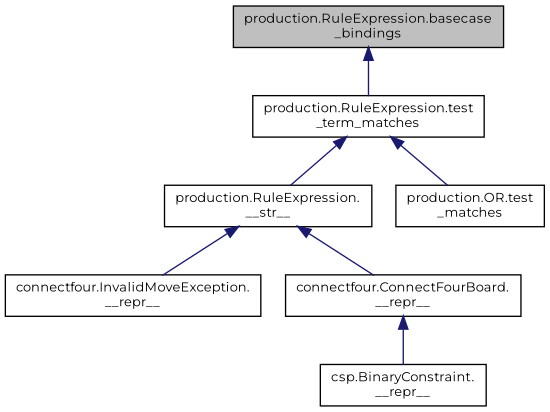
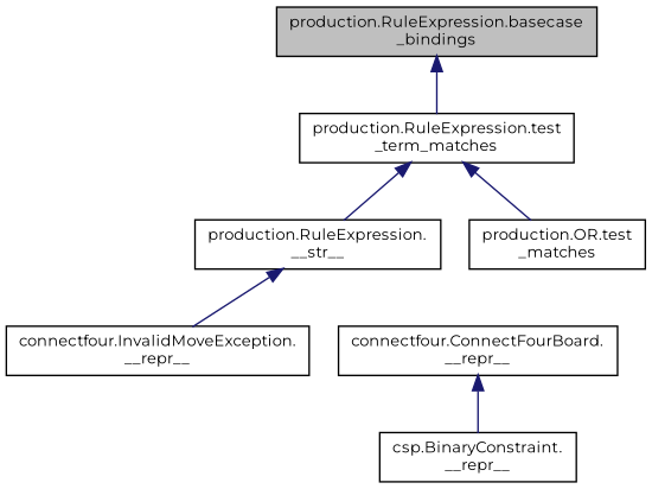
  digraph {
    fontname=Montserrat
    rankdir=TB
    node [color=black fillcolor=white fontname=Montserrat fontsize=10 shape=record style=filled]
    edge [color=midnightblue dir=back fontname=Montserrat fontsize=10 labelfontname=Helvetica labelfontsize=10 style=solid]
    n1 [fillcolor=grey75 fontcolor=black height=0.2 label="production.RuleExpression.basecase\l_bindings" width=0.4]
    n2 [height=0.2 label="production.RuleExpression.test\l_term_matches" width=0.4]
    n3 [height=0.2 label="production.RuleExpression.\l__str__" width=0.4]
    n4 [height=0.2 label="production.OR.test\l_matches" width=0.4]
    n5 [height=0.2 label="connectfour.InvalidMoveException.\l__repr__" width=0.4]
    n6 [height=0.2 label="connectfour.ConnectFourBoard.\l__repr__" width=0.4]
    n7 [height=0.2 label="csp.BinaryConstraint.\l__repr__" width=0.4]
    n1 -> n2
    n2 -> n3
    n2 -> n4
    n3 -> n5
-   n3 -> n6
    n6 -> n7
  }
